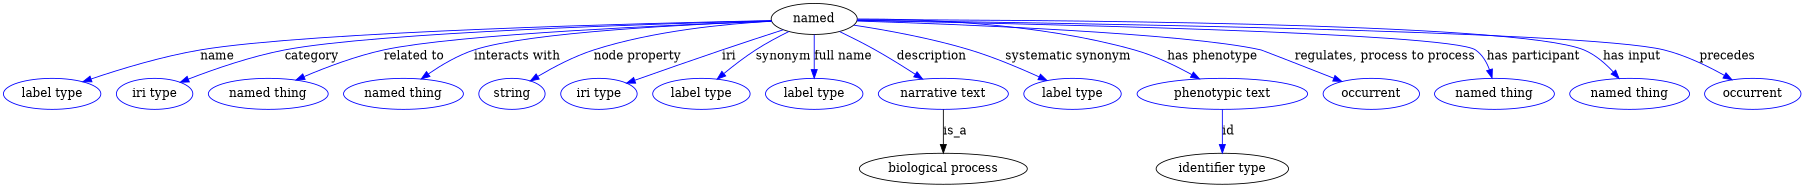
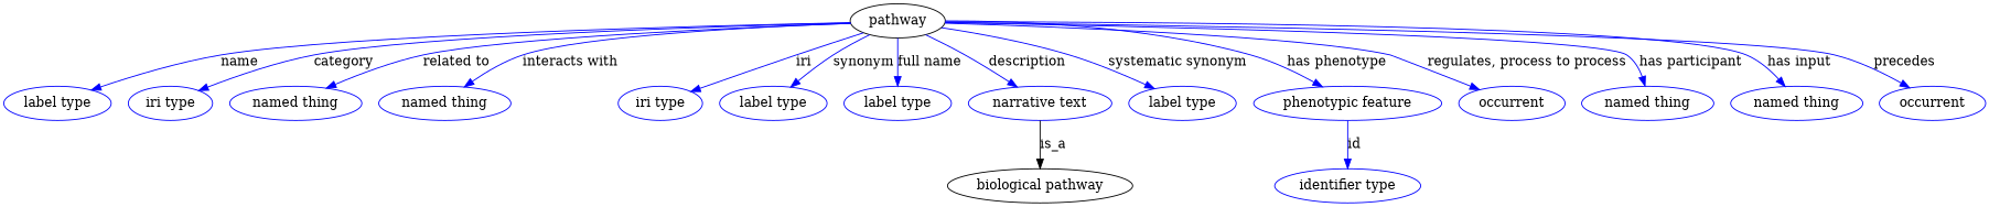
  digraph {
    node [color=blue]
    edge [color=blue style=solid]
-   n1 [height=0.5 label=named width=1.1129 color=""]
+   n1 [height=0.5 label=pathway width=1.1129 color=""]
    n2 [height=0.5 label="label type" width=1.2425]
    n3 [height=0.5 label="iri type" width=0.9834]
    n4 [height=0.5 label="named thing" width=1.5019]
    n5 [height=0.5 label="named thing" width=1.5019]
-   n6 [height=0.5 label=string width=0.8403]
    n7 [height=0.5 label="iri type" width=0.9834]
    n8 [height=0.5 label="label type" width=1.2425]
    n9 [height=0.5 label="label type" width=1.2425]
    n10 [height=0.5 label="narrative text" width=1.5834]
    n11 [height=0.5 label="label type" width=1.2425]
-   n12 [height=0.5 label="phenotypic text" width=2.1155]
+   n12 [height=0.5 label="phenotypic feature" width=2.1155]
    n13 [height=0.5 label=occurrent width=1.2082]
    n14 [height=0.5 label="named thing" width=1.5019]
    n15 [height=0.5 label="named thing" width=1.5019]
    n16 [height=0.5 label=occurrent width=1.2082]
-   "biological process" [height=0.5 width=2.0612 color=""]
-   n18 [color=black height=0.5 label="identifier type" width=1.652]
+   "biological process" [height=0.5 width=2.0612 label="biological pathway" color=""]
+   n18 [height=0.5 label="identifier type" width=1.652]
    n1 -> n2 [label=name]
    n1 -> n3 [label=category]
    n1 -> n4 [label="related to"]
    n1 -> n5 [label="interacts with"]
-   n1 -> n6 [label="node property"]
    n1 -> n7 [label=iri]
    n1 -> n8 [label=synonym]
    n1 -> n9 [label="full name"]
    n1 -> n10 [label=description]
    n1 -> n11 [label="systematic synonym"]
    n1 -> n12 [label="has phenotype"]
    n1 -> n13 [label="regulates, process to process"]
    n1 -> n14 [label="has participant"]
    n1 -> n15 [label="has input"]
    n1 -> n16 [label=precedes]
    n10 -> "biological process" [label=is_a color="" style=""]
    n12 -> n18 [label=id]
  }
